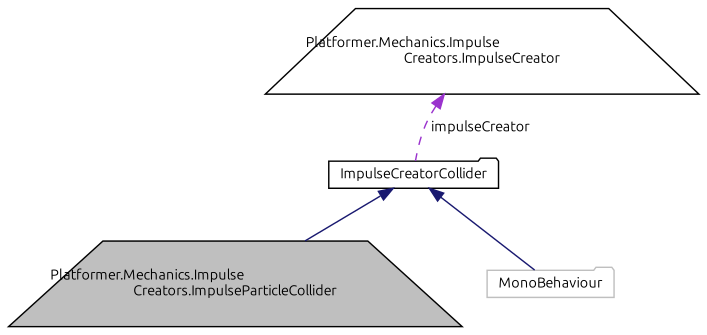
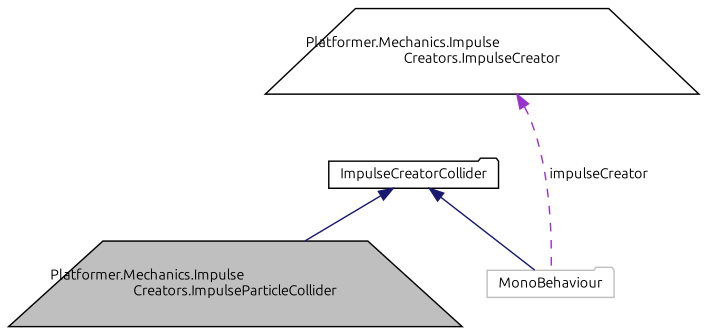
  digraph {
    fontname=Ubuntu
    node [color=black fillcolor=white fontname=Ubuntu fontsize=10 shape=trapezium style=filled]
    edge [color=midnightblue dir=back fontname=Ubuntu fontsize=10 labelfontname=Helvetica labelfontsize=10 style=solid]
    n1 [fillcolor=grey75 fontcolor=black height=0.2 label="Platformer.Mechanics.Impulse\lCreators.ImpulseParticleCollider" width=0.4]
    n2 [height=0.2 label=ImpulseCreatorCollider shape=folder width=0.4]
    n3 [color=grey75 height=0.2 label=MonoBehaviour shape=folder width=0.4]
    n4 [height=0.2 label="Platformer.Mechanics.Impulse\lCreators.ImpulseCreator" width=0.4]
    n2 -> n1
    n2 -> n3
-   n4 -> n2 [color=darkorchid3 label=" impulseCreator" style=dashed]
+   n4 -> n3 [color=darkorchid3 label=" impulseCreator" style=dashed]
  }
